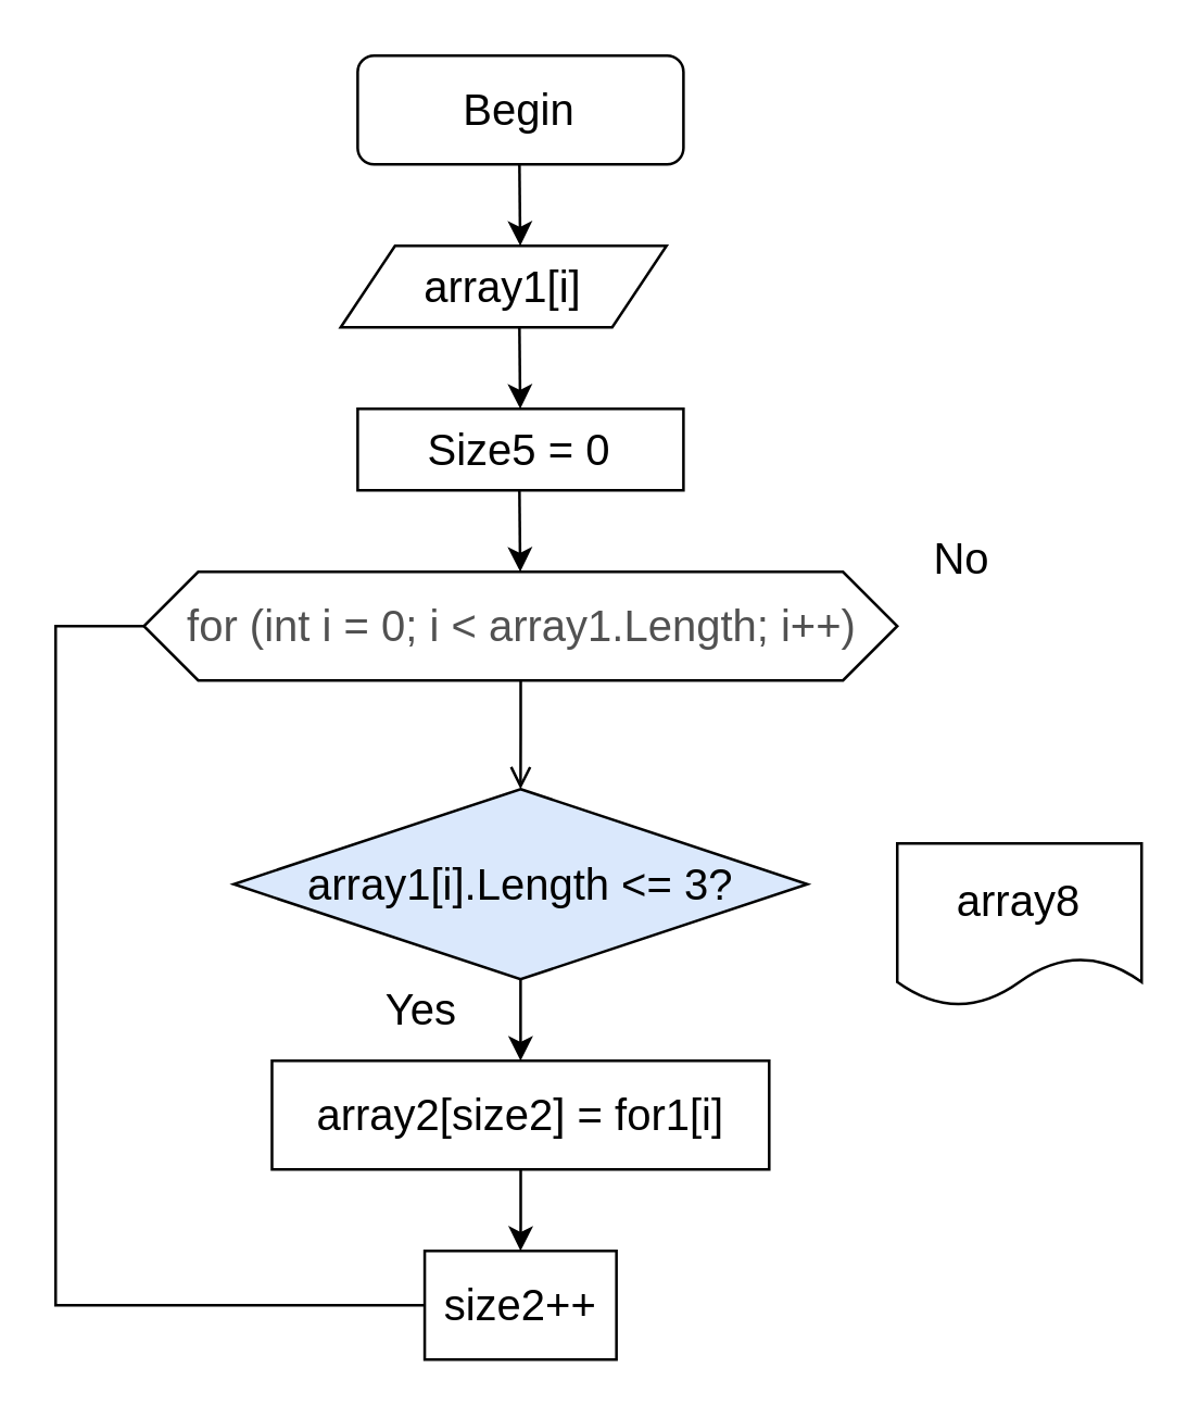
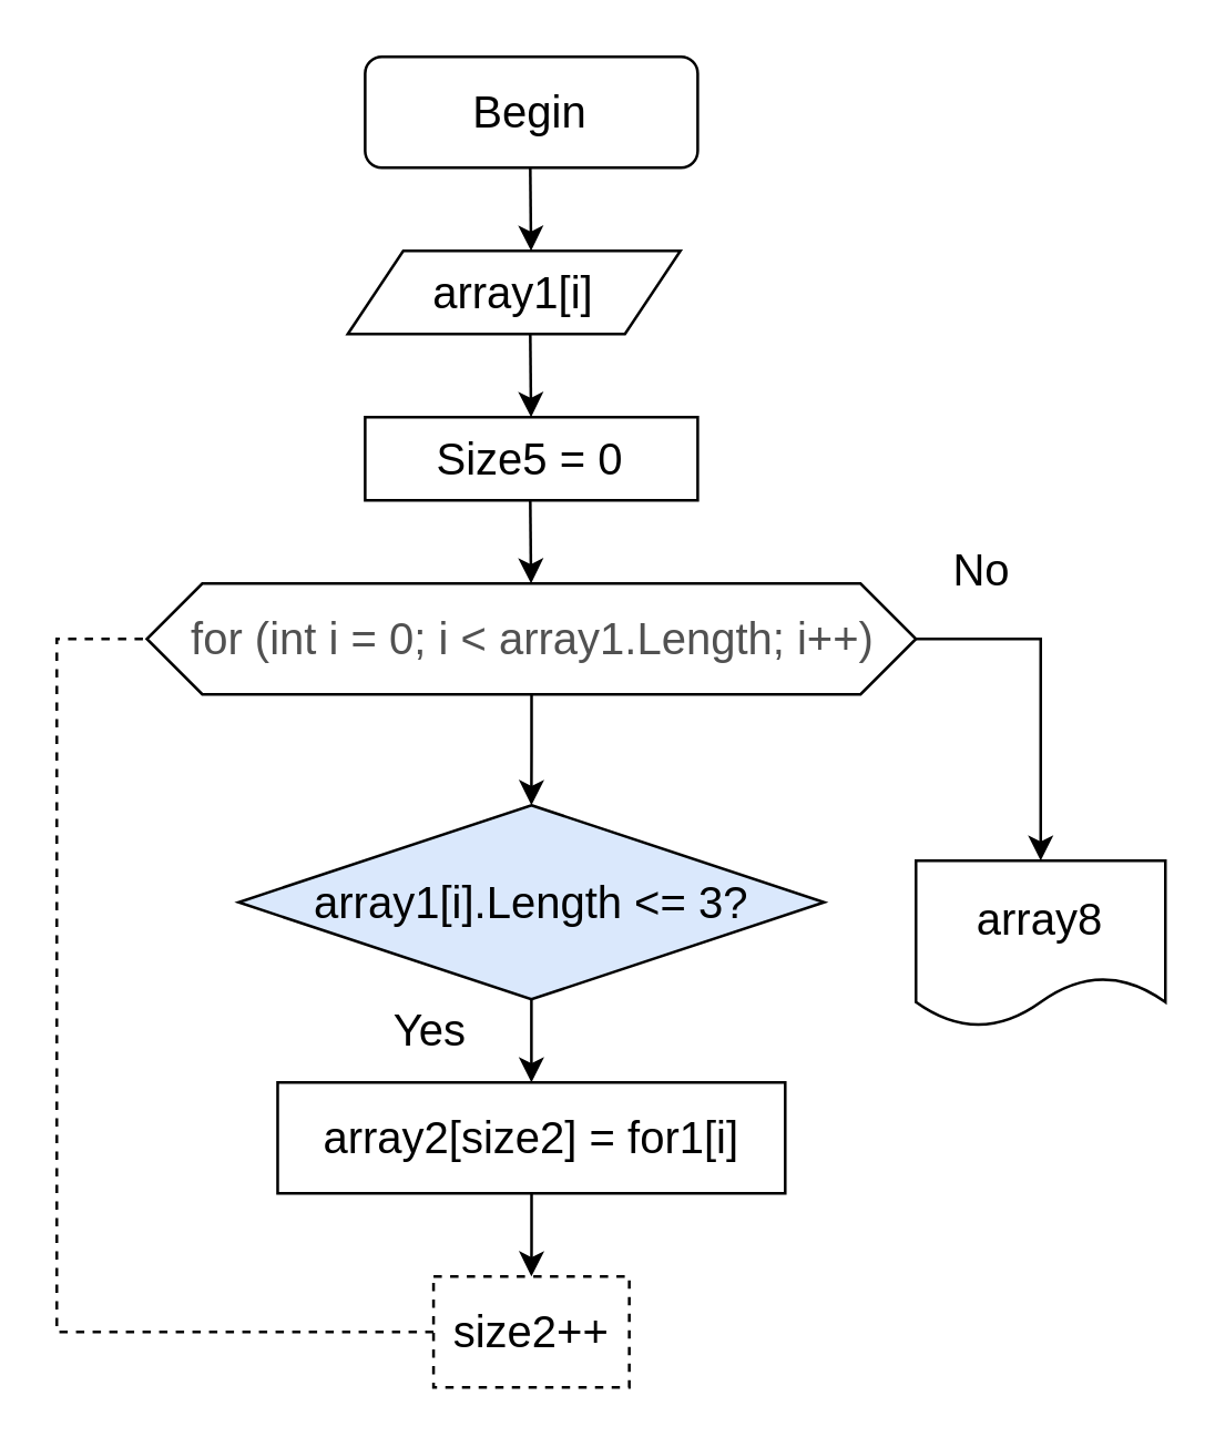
  <mxCell id="0" />
  <mxCell id="1" parent="0" />
  <mxCell id="2" value="Begin" style="rounded=1;whiteSpace=wrap;html=1;fontSize=16;glass=0;strokeWidth=1;shadow=0;" parent="1" vertex="1"><mxGeometry x="131.25" y="20" width="120" height="40" as="geometry" /></mxCell>
  <mxCell id="3" value="array1[i]" style="shape=parallelogram;perimeter=parallelogramPerimeter;whiteSpace=wrap;html=1;fixedSize=1;fontSize=16;" parent="1" vertex="1"><mxGeometry x="125" y="90" width="120" height="30" as="geometry" /></mxCell>
  <mxCell id="4" value="Size5 = 0" style="rounded=0;whiteSpace=wrap;html=1;fontSize=16;" parent="1" vertex="1"><mxGeometry x="131.25" y="150" width="120" height="30" as="geometry" /></mxCell>
  <mxCell id="5" value="" style="endArrow=classic;html=1;rounded=0;" parent="1" edge="1"><mxGeometry width="50" height="50" relative="1" as="geometry"><mxPoint x="190.83" y="180" as="sourcePoint" /><mxPoint x="191.12" y="210" as="targetPoint" /></mxGeometry></mxCell>
- <mxCell id="6" style="edgeStyle=orthogonalEdgeStyle;rounded=0;orthogonalLoop=1;jettySize=auto;html=1;entryX=0.5;entryY=0;entryDx=0;entryDy=0;endArrow=open;" parent="1" source="8" target="11" edge="1"><mxGeometry relative="1" as="geometry"><mxPoint x="160" y="270" as="targetPoint" /></mxGeometry></mxCell>
+ <mxCell id="6" style="edgeStyle=orthogonalEdgeStyle;rounded=0;orthogonalLoop=1;jettySize=auto;html=1;entryX=0.5;entryY=0;entryDx=0;entryDy=0;" parent="1" source="8" target="11" edge="1"><mxGeometry relative="1" as="geometry"><mxPoint x="160" y="270" as="targetPoint" /></mxGeometry></mxCell>
+ <mxCell id="7" style="edgeStyle=orthogonalEdgeStyle;rounded=0;jumpSize=0;orthogonalLoop=1;jettySize=auto;html=1;exitX=1;exitY=0.5;exitDx=0;exitDy=0;entryX=0.5;entryY=0;entryDx=0;entryDy=0;" parent="1" source="8" target="16" edge="1"><mxGeometry relative="1" as="geometry" /></mxCell>
  <mxCell id="8" value="&lt;font color=&quot;#515151&quot; style=&quot;font-size: 16px;&quot;&gt;for (int i = 0; i &amp;lt; array1.Length; i++)&lt;/font&gt;" style="shape=hexagon;perimeter=hexagonPerimeter2;whiteSpace=wrap;html=1;fixedSize=1;fontSize=16;" parent="1" vertex="1"><mxGeometry x="52.5" y="210" width="277.5" height="40" as="geometry" /></mxCell>
  <mxCell id="9" value="" style="endArrow=classic;html=1;rounded=0;" parent="1" edge="1"><mxGeometry width="50" height="50" relative="1" as="geometry"><mxPoint x="190.83" y="60" as="sourcePoint" /><mxPoint x="191.12" y="90" as="targetPoint" /></mxGeometry></mxCell>
  <mxCell id="10" style="edgeStyle=orthogonalEdgeStyle;rounded=0;orthogonalLoop=1;jettySize=auto;html=1;exitX=0.5;exitY=1;exitDx=0;exitDy=0;entryX=0.5;entryY=0;entryDx=0;entryDy=0;" parent="1" source="11" target="13" edge="1"><mxGeometry relative="1" as="geometry"><mxPoint x="159.8" y="390" as="targetPoint" /></mxGeometry></mxCell>
  <mxCell id="11" value="array1[i].Length &amp;lt;= 3?" style="rhombus;whiteSpace=wrap;html=1;fontSize=16;fillColor=#dae8fc;" parent="1" vertex="1"><mxGeometry x="85.62" y="290" width="211.25" height="70" as="geometry" /></mxCell>
  <mxCell id="12" style="edgeStyle=orthogonalEdgeStyle;rounded=0;jumpSize=0;orthogonalLoop=1;jettySize=auto;html=1;entryX=0.5;entryY=0;entryDx=0;entryDy=0;fontSize=16;" parent="1" source="13" target="14" edge="1"><mxGeometry relative="1" as="geometry" /></mxCell>
  <mxCell id="13" value="array2[size2] = for1[i]" style="rounded=0;whiteSpace=wrap;html=1;fontSize=16;" parent="1" vertex="1"><mxGeometry x="99.69" y="390" width="183.13" height="40" as="geometry" /></mxCell>
- <mxCell id="14" value="size2++" style="rounded=0;whiteSpace=wrap;html=1;fontSize=16;" parent="1" vertex="1"><mxGeometry x="155.93" y="460" width="70.63" height="40" as="geometry" /></mxCell>
- <mxCell id="15" value="" style="endArrow=none;html=1;rounded=0;entryX=0;entryY=0.5;entryDx=0;entryDy=0;exitX=0;exitY=0.5;exitDx=0;exitDy=0;" parent="1" source="14" target="8" edge="1"><mxGeometry width="50" height="50" relative="1" as="geometry"><mxPoint x="20" y="450" as="sourcePoint" /><mxPoint x="10" y="230" as="targetPoint" /><Array as="points"><mxPoint x="20" y="480" /><mxPoint x="20" y="230" /></Array></mxGeometry></mxCell>
+ <mxCell id="14" value="size2++" style="rounded=0;whiteSpace=wrap;html=1;fontSize=16;dashed=1;" parent="1" vertex="1"><mxGeometry x="155.93" y="460" width="70.63" height="40" as="geometry" /></mxCell>
+ <mxCell id="15" value="" style="endArrow=none;html=1;rounded=0;entryX=0;entryY=0.5;entryDx=0;entryDy=0;exitX=0;exitY=0.5;exitDx=0;exitDy=0;dashed=1;" parent="1" source="14" target="8" edge="1"><mxGeometry width="50" height="50" relative="1" as="geometry"><mxPoint x="20" y="450" as="sourcePoint" /><mxPoint x="10" y="230" as="targetPoint" /><Array as="points"><mxPoint x="20" y="480" /><mxPoint x="20" y="230" /></Array></mxGeometry></mxCell>
  <mxCell id="16" value="array8" style="shape=document;whiteSpace=wrap;html=1;boundedLbl=1;fontSize=16;" parent="1" vertex="1"><mxGeometry x="330" y="310" width="90" height="60" as="geometry" /></mxCell>
  <mxCell id="17" value="Yes" style="text;html=1;strokeColor=none;fillColor=none;align=center;verticalAlign=middle;whiteSpace=wrap;rounded=0;fontSize=16;" parent="1" vertex="1"><mxGeometry x="125" y="356" width="60" height="30" as="geometry" /></mxCell>
  <mxCell id="18" value="No" style="text;html=1;strokeColor=none;fillColor=none;align=center;verticalAlign=middle;whiteSpace=wrap;rounded=0;fontSize=16;" parent="1" vertex="1"><mxGeometry x="324" y="190" width="60" height="30" as="geometry" /></mxCell>
  <mxCell id="19" value="" style="endArrow=classic;html=1;rounded=0;" parent="1" edge="1"><mxGeometry width="50" height="50" relative="1" as="geometry"><mxPoint x="190.83" y="120" as="sourcePoint" /><mxPoint x="191.12" y="150" as="targetPoint" /></mxGeometry></mxCell>
